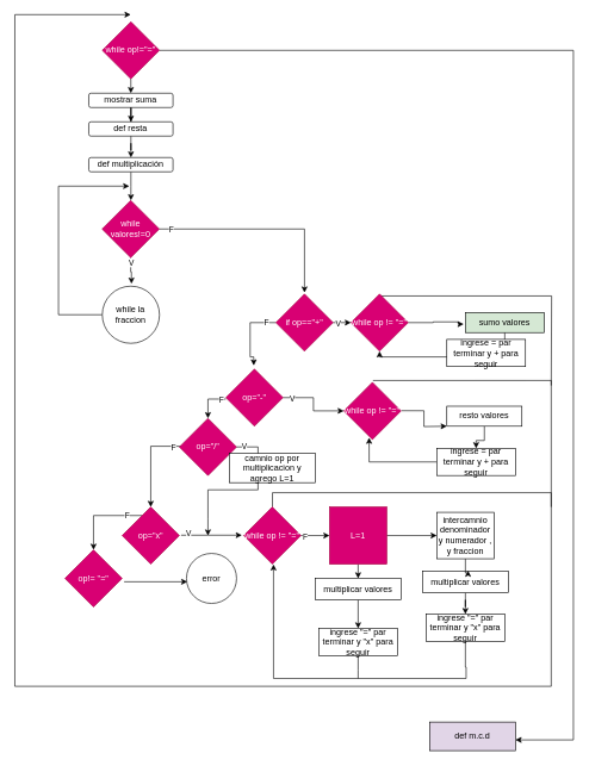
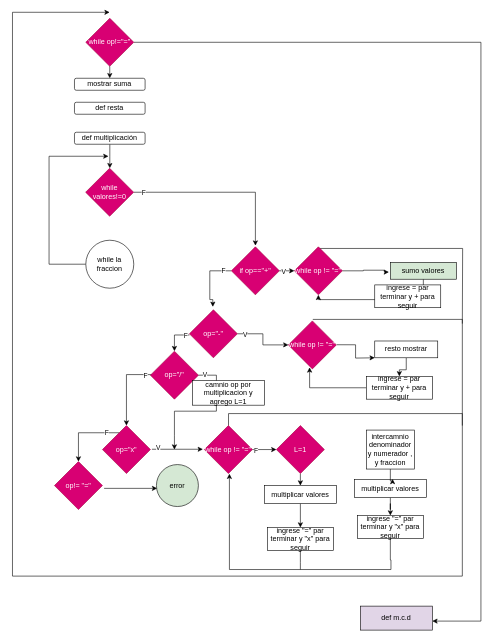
  <mxCell id="0" />
  <mxCell id="1" parent="0" />
  <mxCell id="2" style="edgeStyle=orthogonalEdgeStyle;rounded=0;orthogonalLoop=1;jettySize=auto;html=1;" edge="1" parent="1" source="33"><mxGeometry relative="1" as="geometry"><mxPoint x="182.24" y="280" as="targetPoint" /></mxGeometry></mxCell>
  <mxCell id="3" style="edgeStyle=orthogonalEdgeStyle;rounded=0;orthogonalLoop=1;jettySize=auto;html=1;" edge="1" parent="1" source="4"><mxGeometry relative="1" as="geometry"><mxPoint x="720" y="1035" as="targetPoint" /><Array as="points"><mxPoint x="801" y="70" /><mxPoint x="801" y="1035" /></Array></mxGeometry></mxCell>
  <mxCell id="4" value="while op!=&quot;=&quot;" style="rhombus;whiteSpace=wrap;html=1;fillColor=#d80073;fontColor=#ffffff;strokeColor=#A50040;" parent="1" vertex="1"><mxGeometry x="142.24" y="30" width="80" height="80" as="geometry" /></mxCell>
  <mxCell id="5" style="edgeStyle=orthogonalEdgeStyle;rounded=0;orthogonalLoop=1;jettySize=auto;html=1;entryX=0.488;entryY=-0.062;entryDx=0;entryDy=0;entryPerimeter=0;" parent="1" source="9" target="14" edge="1"><mxGeometry relative="1" as="geometry"><mxPoint x="310" y="481" as="targetPoint" /><Array as="points"><mxPoint x="349" y="451" /><mxPoint x="349" y="499" /><mxPoint x="354" y="499" /></Array></mxGeometry></mxCell>
  <mxCell id="6" value="F" style="edgeLabel;html=1;align=center;verticalAlign=middle;resizable=0;points=[];" vertex="1" connectable="0" parent="5"><mxGeometry x="-0.73" y="-1" relative="1" as="geometry"><mxPoint as="offset" /></mxGeometry></mxCell>
  <mxCell id="7" value="" style="edgeStyle=orthogonalEdgeStyle;rounded=0;orthogonalLoop=1;jettySize=auto;html=1;" parent="1" source="9" edge="1"><mxGeometry relative="1" as="geometry"><mxPoint x="490" y="451" as="targetPoint" /></mxGeometry></mxCell>
  <mxCell id="8" value="V" style="edgeLabel;html=1;align=center;verticalAlign=middle;resizable=0;points=[];" vertex="1" connectable="0" parent="7"><mxGeometry x="-0.5" relative="1" as="geometry"><mxPoint as="offset" /></mxGeometry></mxCell>
  <mxCell id="9" value="if op==&quot;+&quot;" style="rhombus;whiteSpace=wrap;html=1;fillColor=#d80073;fontColor=#ffffff;strokeColor=#A50040;" parent="1" vertex="1"><mxGeometry x="385" y="411" width="80" height="80" as="geometry" /></mxCell>
  <mxCell id="10" value="" style="edgeStyle=orthogonalEdgeStyle;rounded=0;orthogonalLoop=1;jettySize=auto;html=1;exitX=0;exitY=0.525;exitDx=0;exitDy=0;exitPerimeter=0;" parent="1" source="14" target="17" edge="1"><mxGeometry relative="1" as="geometry" /></mxCell>
  <mxCell id="11" value="F" style="edgeLabel;html=1;align=center;verticalAlign=middle;resizable=0;points=[];" vertex="1" connectable="0" parent="10"><mxGeometry x="-0.717" y="1" relative="1" as="geometry"><mxPoint as="offset" /></mxGeometry></mxCell>
  <mxCell id="12" value="" style="edgeStyle=orthogonalEdgeStyle;rounded=0;orthogonalLoop=1;jettySize=auto;html=1;" parent="1" source="14" target="57" edge="1"><mxGeometry relative="1" as="geometry"><mxPoint x="482.38" y="542.72" as="targetPoint" /></mxGeometry></mxCell>
  <mxCell id="13" value="V" style="edgeLabel;html=1;align=center;verticalAlign=middle;resizable=0;points=[];" vertex="1" connectable="0" parent="12"><mxGeometry x="-0.763" y="-1" relative="1" as="geometry"><mxPoint as="offset" /></mxGeometry></mxCell>
  <mxCell id="14" value="op=&quot;-&quot;" style="rhombus;whiteSpace=wrap;html=1;fillColor=#d80073;fontColor=#ffffff;strokeColor=#A50040;" parent="1" vertex="1"><mxGeometry x="315" y="516" width="80" height="80" as="geometry" /></mxCell>
  <mxCell id="15" value="" style="edgeStyle=orthogonalEdgeStyle;rounded=0;orthogonalLoop=1;jettySize=auto;html=1;exitX=0.038;exitY=0.488;exitDx=0;exitDy=0;exitPerimeter=0;" parent="1" target="20" edge="1"><mxGeometry relative="1" as="geometry"><Array as="points"><mxPoint x="210" y="624" /></Array><mxPoint x="253.04" y="624.04" as="sourcePoint" /></mxGeometry></mxCell>
  <mxCell id="16" value="F" style="edgeLabel;html=1;align=center;verticalAlign=middle;resizable=0;points=[];" vertex="1" connectable="0" parent="15"><mxGeometry x="-0.814" y="1" relative="1" as="geometry"><mxPoint as="offset" /></mxGeometry></mxCell>
  <mxCell id="17" value="op=&quot;/&quot;" style="rhombus;whiteSpace=wrap;html=1;fillColor=#d80073;fontColor=#ffffff;strokeColor=#A50040;" parent="1" vertex="1"><mxGeometry x="250" y="585" width="80" height="80" as="geometry" /></mxCell>
  <mxCell id="18" value="" style="edgeStyle=orthogonalEdgeStyle;rounded=0;orthogonalLoop=1;jettySize=auto;html=1;" parent="1" source="20" target="21" edge="1"><mxGeometry relative="1" as="geometry"><Array as="points"><mxPoint x="130" y="721" /></Array></mxGeometry></mxCell>
  <mxCell id="19" value="F" style="edgeLabel;html=1;align=center;verticalAlign=middle;resizable=0;points=[];" vertex="1" connectable="0" parent="18"><mxGeometry x="-0.625" y="-1" relative="1" as="geometry"><mxPoint as="offset" /></mxGeometry></mxCell>
  <mxCell id="20" value="op=&quot;x&quot;" style="rhombus;whiteSpace=wrap;html=1;fillColor=#d80073;fontColor=#ffffff;strokeColor=#A50040;" parent="1" vertex="1"><mxGeometry x="170" y="709" width="80" height="80" as="geometry" /></mxCell>
  <mxCell id="21" value="op!= &quot;=&quot;" style="rhombus;whiteSpace=wrap;html=1;fillColor=#d80073;fontColor=#ffffff;strokeColor=#A50040;" parent="1" vertex="1"><mxGeometry x="90" y="769" width="80" height="80" as="geometry" /></mxCell>
  <mxCell id="22" value="" style="edgeStyle=orthogonalEdgeStyle;rounded=0;orthogonalLoop=1;jettySize=auto;html=1;" parent="1" edge="1"><mxGeometry relative="1" as="geometry"><mxPoint x="252.5" y="748.5" as="sourcePoint" /><mxPoint x="337.5" y="748.5" as="targetPoint" /></mxGeometry></mxCell>
  <mxCell id="23" value="V" style="edgeLabel;html=1;align=center;verticalAlign=middle;resizable=0;points=[];" vertex="1" connectable="0" parent="22"><mxGeometry x="-0.766" y="2" relative="1" as="geometry"><mxPoint as="offset" /></mxGeometry></mxCell>
  <mxCell id="24" value="" style="edgeStyle=orthogonalEdgeStyle;rounded=0;orthogonalLoop=1;jettySize=auto;html=1;exitX=1.035;exitY=0.548;exitDx=0;exitDy=0;exitPerimeter=0;entryX=0.017;entryY=0.567;entryDx=0;entryDy=0;entryPerimeter=0;" parent="1" target="25" edge="1" source="21"><mxGeometry relative="1" as="geometry"><mxPoint x="170" y="781" as="sourcePoint" /><mxPoint x="250" y="776" as="targetPoint" /><Array as="points"><mxPoint x="261" y="813" /></Array></mxGeometry></mxCell>
- <mxCell id="25" value="error" style="ellipse;whiteSpace=wrap;html=1;aspect=fixed;" parent="1" vertex="1"><mxGeometry x="260" y="774" width="70" height="70" as="geometry" /></mxCell>
+ <mxCell id="25" value="error" style="ellipse;whiteSpace=wrap;html=1;aspect=fixed;fillColor=#d5e8d4;" parent="1" vertex="1"><mxGeometry x="260" y="774" width="70" height="70" as="geometry" /></mxCell>
  <mxCell id="26" style="edgeStyle=orthogonalEdgeStyle;rounded=0;orthogonalLoop=1;jettySize=auto;html=1;entryX=0.5;entryY=-0.025;entryDx=0;entryDy=0;entryPerimeter=0;" parent="1" source="46" target="9" edge="1"><mxGeometry relative="1" as="geometry"><mxPoint x="420" y="440" as="targetPoint" /><mxPoint x="280" y="390" as="sourcePoint" /><Array as="points"><mxPoint x="425" y="320" /></Array></mxGeometry></mxCell>
  <mxCell id="27" value="F" style="edgeLabel;html=1;align=center;verticalAlign=middle;resizable=0;points=[];" vertex="1" connectable="0" parent="26"><mxGeometry x="-0.891" relative="1" as="geometry"><mxPoint as="offset" /></mxGeometry></mxCell>
  <mxCell id="28" value="" style="edgeStyle=orthogonalEdgeStyle;rounded=0;orthogonalLoop=1;jettySize=auto;html=1;" edge="1" parent="1" source="4" target="29"><mxGeometry relative="1" as="geometry"><mxPoint x="182.24" y="280" as="targetPoint" /><mxPoint x="182" y="110" as="sourcePoint" /></mxGeometry></mxCell>
  <mxCell id="29" value="mostrar suma" style="rounded=1;whiteSpace=wrap;html=1;" vertex="1" parent="1"><mxGeometry x="123.36" y="130" width="117.76" height="20" as="geometry" /></mxCell>
- <mxCell id="30" value="" style="edgeStyle=orthogonalEdgeStyle;rounded=0;orthogonalLoop=1;jettySize=auto;html=1;" edge="1" parent="1" source="29" target="31"><mxGeometry relative="1" as="geometry"><mxPoint x="182.24" y="280" as="targetPoint" /><mxPoint x="182" y="130" as="sourcePoint" /></mxGeometry></mxCell>
  <mxCell id="31" value="def resta" style="rounded=1;whiteSpace=wrap;html=1;" vertex="1" parent="1"><mxGeometry x="123.36" y="170" width="117.76" height="20" as="geometry" /></mxCell>
- <mxCell id="32" value="" style="edgeStyle=orthogonalEdgeStyle;rounded=0;orthogonalLoop=1;jettySize=auto;html=1;" edge="1" parent="1" source="31" target="33"><mxGeometry relative="1" as="geometry"><mxPoint x="182.24" y="280" as="targetPoint" /><mxPoint x="182" y="170" as="sourcePoint" /></mxGeometry></mxCell>
  <mxCell id="33" value="def multiplicación" style="rounded=1;whiteSpace=wrap;html=1;" vertex="1" parent="1"><mxGeometry x="123.36" y="220" width="117.76" height="20" as="geometry" /></mxCell>
  <mxCell id="34" style="edgeStyle=orthogonalEdgeStyle;rounded=0;orthogonalLoop=1;jettySize=auto;html=1;" edge="1" parent="1" source="35" target="49"><mxGeometry relative="1" as="geometry"><mxPoint x="660" y="529" as="targetPoint" /><Array as="points"><mxPoint x="705" y="497" /><mxPoint x="661" y="497" /><mxPoint x="661" y="499" /><mxPoint x="530" y="499" /></Array></mxGeometry></mxCell>
  <mxCell id="35" value="sumo valores" style="rounded=0;whiteSpace=wrap;html=1;fillColor=#d5e8d4;" vertex="1" parent="1"><mxGeometry x="650" y="437" width="110" height="28" as="geometry" /></mxCell>
  <mxCell id="36" style="edgeStyle=orthogonalEdgeStyle;rounded=0;orthogonalLoop=1;jettySize=auto;html=1;" edge="1" parent="1" source="37" target="59"><mxGeometry relative="1" as="geometry"><mxPoint x="676.5" y="610" as="sourcePoint" /></mxGeometry></mxCell>
- <mxCell id="37" value="resto valores" style="rounded=0;whiteSpace=wrap;html=1;" vertex="1" parent="1"><mxGeometry x="624" y="568" width="105" height="28" as="geometry" /></mxCell>
+ <mxCell id="37" value="resto mostrar" style="rounded=0;whiteSpace=wrap;html=1;" vertex="1" parent="1"><mxGeometry x="624" y="568" width="105" height="28" as="geometry" /></mxCell>
  <mxCell id="38" style="edgeStyle=orthogonalEdgeStyle;rounded=0;orthogonalLoop=1;jettySize=auto;html=1;exitX=1;exitY=0.5;exitDx=0;exitDy=0;exitPerimeter=0;" edge="1" parent="1"><mxGeometry relative="1" as="geometry"><mxPoint x="330" y="625" as="sourcePoint" /><mxPoint x="290" y="749" as="targetPoint" /><Array as="points"><mxPoint x="360" y="625" /><mxPoint x="360" y="685" /><mxPoint x="290" y="685" /><mxPoint x="290" y="725" /></Array></mxGeometry></mxCell>
  <mxCell id="39" value="V" style="edgeLabel;html=1;align=center;verticalAlign=middle;resizable=0;points=[];" vertex="1" connectable="0" parent="38"><mxGeometry x="-0.911" y="1" relative="1" as="geometry"><mxPoint as="offset" /></mxGeometry></mxCell>
  <mxCell id="40" style="edgeStyle=orthogonalEdgeStyle;rounded=0;orthogonalLoop=1;jettySize=auto;html=1;entryX=0.5;entryY=0;entryDx=0;entryDy=0;entryPerimeter=0;" edge="1" parent="1" source="41" target="61"><mxGeometry relative="1" as="geometry" /></mxCell>
  <mxCell id="41" value="multiplicar valores" style="rounded=0;whiteSpace=wrap;html=1;" vertex="1" parent="1"><mxGeometry x="590" y="799" width="120" height="30" as="geometry" /></mxCell>
  <mxCell id="42" style="edgeStyle=orthogonalEdgeStyle;rounded=0;orthogonalLoop=1;jettySize=auto;html=1;" edge="1" parent="1" source="43"><mxGeometry relative="1" as="geometry"><mxPoint x="180" y="260" as="targetPoint" /><Array as="points"><mxPoint x="81" y="440" /><mxPoint x="81" y="260" /></Array></mxGeometry></mxCell>
  <mxCell id="43" value="while la fraccion" style="ellipse;whiteSpace=wrap;html=1;" vertex="1" parent="1"><mxGeometry x="142.24" y="400" width="80" height="80" as="geometry" /></mxCell>
- <mxCell id="44" style="edgeStyle=orthogonalEdgeStyle;rounded=0;orthogonalLoop=1;jettySize=auto;html=1;entryX=0.51;entryY=-0.042;entryDx=0;entryDy=0;entryPerimeter=0;" edge="1" parent="1" source="46" target="43"><mxGeometry relative="1" as="geometry" /></mxCell>
- <mxCell id="45" value="V" style="edgeLabel;html=1;align=center;verticalAlign=middle;resizable=0;points=[];" vertex="1" connectable="0" parent="44"><mxGeometry x="-0.663" relative="1" as="geometry"><mxPoint as="offset" /></mxGeometry></mxCell>
  <mxCell id="46" value="while valores!=0" style="rhombus;whiteSpace=wrap;html=1;fillColor=#d80073;fontColor=#ffffff;strokeColor=#A50040;" vertex="1" parent="1"><mxGeometry x="142" y="280" width="80" height="80" as="geometry" /></mxCell>
  <mxCell id="47" style="edgeStyle=orthogonalEdgeStyle;rounded=0;orthogonalLoop=1;jettySize=auto;html=1;entryX=-0.022;entryY=0.577;entryDx=0;entryDy=0;entryPerimeter=0;" edge="1" parent="1" source="49" target="35"><mxGeometry relative="1" as="geometry"><mxPoint x="640" y="449" as="targetPoint" /><Array as="points"><mxPoint x="605" y="451" /><mxPoint x="605" y="450" /><mxPoint x="640" y="450" /><mxPoint x="640" y="453" /></Array></mxGeometry></mxCell>
  <mxCell id="48" style="edgeStyle=orthogonalEdgeStyle;rounded=0;orthogonalLoop=1;jettySize=auto;html=1;exitX=0.498;exitY=0.034;exitDx=0;exitDy=0;exitPerimeter=0;endArrow=none;endFill=0;" edge="1" parent="1" source="49"><mxGeometry relative="1" as="geometry"><mxPoint x="770" y="539" as="targetPoint" /></mxGeometry></mxCell>
  <mxCell id="49" value="while op != &quot;=&quot;" style="rhombus;whiteSpace=wrap;html=1;fillColor=#d80073;fontColor=#ffffff;strokeColor=#A50040;" vertex="1" parent="1"><mxGeometry x="490" y="411" width="80" height="80" as="geometry" /></mxCell>
  <mxCell id="50" value="ingrese = par terminar y + para seguir" style="rounded=0;whiteSpace=wrap;html=1;" vertex="1" parent="1"><mxGeometry x="624" y="474.5" width="110" height="38" as="geometry" /></mxCell>
  <mxCell id="51" value="" style="edgeStyle=orthogonalEdgeStyle;rounded=0;orthogonalLoop=1;jettySize=auto;html=1;" edge="1" parent="1" source="54" target="67"><mxGeometry relative="1" as="geometry" /></mxCell>
  <mxCell id="52" value="F" style="edgeLabel;html=1;align=center;verticalAlign=middle;resizable=0;points=[];" vertex="1" connectable="0" parent="51"><mxGeometry x="-0.726" y="-1" relative="1" as="geometry"><mxPoint as="offset" /></mxGeometry></mxCell>
  <mxCell id="53" style="edgeStyle=orthogonalEdgeStyle;rounded=0;orthogonalLoop=1;jettySize=auto;html=1;exitX=0.502;exitY=0.002;exitDx=0;exitDy=0;exitPerimeter=0;endArrow=none;endFill=0;" edge="1" parent="1" source="54"><mxGeometry relative="1" as="geometry"><mxPoint x="770" y="709" as="targetPoint" /><Array as="points"><mxPoint x="380" y="689" /><mxPoint x="770" y="689" /></Array></mxGeometry></mxCell>
  <mxCell id="54" value="while op != &quot;=&quot;" style="rhombus;whiteSpace=wrap;html=1;fillColor=#d80073;fontColor=#ffffff;strokeColor=#A50040;" vertex="1" parent="1"><mxGeometry x="340" y="709" width="80" height="80" as="geometry" /></mxCell>
  <mxCell id="55" style="edgeStyle=orthogonalEdgeStyle;rounded=0;orthogonalLoop=1;jettySize=auto;html=1;exitX=1.009;exitY=0.497;exitDx=0;exitDy=0;exitPerimeter=0;" edge="1" parent="1" source="57"><mxGeometry relative="1" as="geometry"><mxPoint x="560" y="588.5" as="sourcePoint" /><mxPoint x="624" y="596" as="targetPoint" /></mxGeometry></mxCell>
  <mxCell id="56" style="edgeStyle=orthogonalEdgeStyle;rounded=0;orthogonalLoop=1;jettySize=auto;html=1;exitX=0.509;exitY=-0.031;exitDx=0;exitDy=0;exitPerimeter=0;" edge="1" parent="1" source="57"><mxGeometry relative="1" as="geometry"><mxPoint x="182" y="20" as="targetPoint" /><Array as="points"><mxPoint x="770" y="532" /><mxPoint x="770" y="960" /><mxPoint x="20" y="960" /><mxPoint x="20" y="20" /></Array></mxGeometry></mxCell>
  <mxCell id="57" value="while op != &quot;=&quot;" style="rhombus;whiteSpace=wrap;html=1;fillColor=#d80073;fontColor=#ffffff;strokeColor=#A50040;" vertex="1" parent="1"><mxGeometry x="480" y="534.5" width="80" height="80" as="geometry" /></mxCell>
  <mxCell id="58" style="edgeStyle=orthogonalEdgeStyle;rounded=0;orthogonalLoop=1;jettySize=auto;html=1;entryX=0.442;entryY=0.969;entryDx=0;entryDy=0;entryPerimeter=0;" edge="1" parent="1" source="59" target="57"><mxGeometry relative="1" as="geometry"><mxPoint x="517.84" y="632.18" as="targetPoint" /></mxGeometry></mxCell>
  <mxCell id="59" value="ingrese = par terminar y + para seguir" style="rounded=0;whiteSpace=wrap;html=1;" vertex="1" parent="1"><mxGeometry x="610" y="627" width="110" height="38" as="geometry" /></mxCell>
  <mxCell id="60" style="edgeStyle=orthogonalEdgeStyle;rounded=0;orthogonalLoop=1;jettySize=auto;html=1;entryX=0.521;entryY=1.004;entryDx=0;entryDy=0;entryPerimeter=0;" edge="1" parent="1" source="61" target="54"><mxGeometry relative="1" as="geometry"><mxPoint x="390" y="969" as="targetPoint" /><Array as="points"><mxPoint x="650" y="933" /><mxPoint x="651" y="933" /><mxPoint x="651" y="949" /><mxPoint x="382" y="949" /></Array></mxGeometry></mxCell>
  <mxCell id="61" value="ingrese &quot;=&quot; par terminar y &quot;x&quot; para seguir" style="rounded=0;whiteSpace=wrap;html=1;" vertex="1" parent="1"><mxGeometry x="595" y="859" width="110" height="38" as="geometry" /></mxCell>
  <mxCell id="62" style="edgeStyle=orthogonalEdgeStyle;rounded=0;orthogonalLoop=1;jettySize=auto;html=1;entryX=0.531;entryY=-0.033;entryDx=0;entryDy=0;entryPerimeter=0;" edge="1" parent="1" source="63" target="41"><mxGeometry relative="1" as="geometry" /></mxCell>
  <mxCell id="63" value="intercamnio denominador y numerador , y fraccion" style="rounded=0;whiteSpace=wrap;html=1;" vertex="1" parent="1"><mxGeometry x="610" y="716.5" width="80" height="65" as="geometry" /></mxCell>
  <mxCell id="64" value="camnio op por multiplicacion y agrego L=1" style="rounded=0;whiteSpace=wrap;html=1;" vertex="1" parent="1"><mxGeometry x="320" y="634" width="120" height="41" as="geometry" /></mxCell>
- <mxCell id="65" value="" style="edgeStyle=orthogonalEdgeStyle;rounded=0;orthogonalLoop=1;jettySize=auto;html=1;" edge="1" parent="1" source="67" target="63"><mxGeometry relative="1" as="geometry" /></mxCell>
  <mxCell id="66" value="" style="edgeStyle=orthogonalEdgeStyle;rounded=0;orthogonalLoop=1;jettySize=auto;html=1;" edge="1" parent="1" source="67"><mxGeometry relative="1" as="geometry"><mxPoint x="500" y="809" as="targetPoint" /></mxGeometry></mxCell>
- <mxCell id="67" value="L=1" style="whiteSpace=wrap;html=1;fillColor=#d80073;fontColor=#ffffff;strokeColor=#A50040;rounded=0;" vertex="1" parent="1"><mxGeometry x="460" y="709" width="80" height="80" as="geometry" /></mxCell>
+ <mxCell id="67" value="L=1" style="rhombus;whiteSpace=wrap;html=1;fillColor=#d80073;fontColor=#ffffff;strokeColor=#A50040;" vertex="1" parent="1"><mxGeometry x="460" y="709" width="80" height="80" as="geometry" /></mxCell>
  <mxCell id="68" style="edgeStyle=orthogonalEdgeStyle;rounded=0;orthogonalLoop=1;jettySize=auto;html=1;" edge="1" parent="1" source="69" target="71"><mxGeometry relative="1" as="geometry" /></mxCell>
  <mxCell id="69" value="multiplicar valores" style="rounded=0;whiteSpace=wrap;html=1;" vertex="1" parent="1"><mxGeometry x="440" y="809" width="120" height="30" as="geometry" /></mxCell>
  <mxCell id="70" style="edgeStyle=orthogonalEdgeStyle;rounded=0;orthogonalLoop=1;jettySize=auto;html=1;endArrow=none;endFill=0;" edge="1" parent="1" source="71"><mxGeometry relative="1" as="geometry"><mxPoint x="500" y="949" as="targetPoint" /></mxGeometry></mxCell>
  <mxCell id="71" value="ingrese &quot;=&quot; par terminar y &quot;x&quot; para seguir" style="rounded=0;whiteSpace=wrap;html=1;" vertex="1" parent="1"><mxGeometry x="445" y="879" width="110" height="38" as="geometry" /></mxCell>
  <mxCell id="72" value="def m.c.d" style="rounded=0;whiteSpace=wrap;html=1;fillColor=#e1d5e7;" vertex="1" parent="1"><mxGeometry x="600" y="1010" width="120" height="40" as="geometry" /></mxCell>
